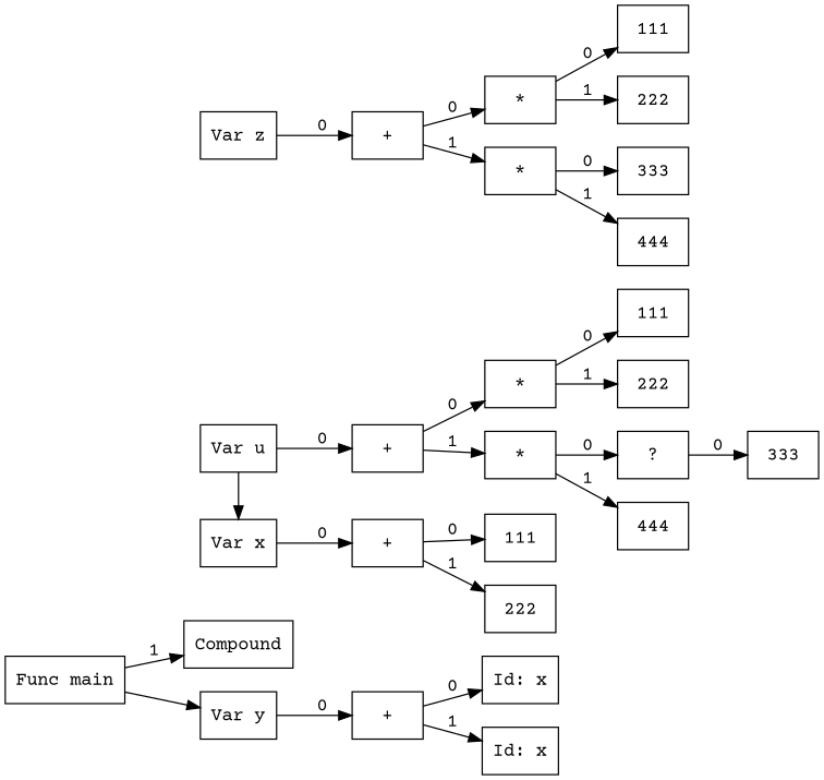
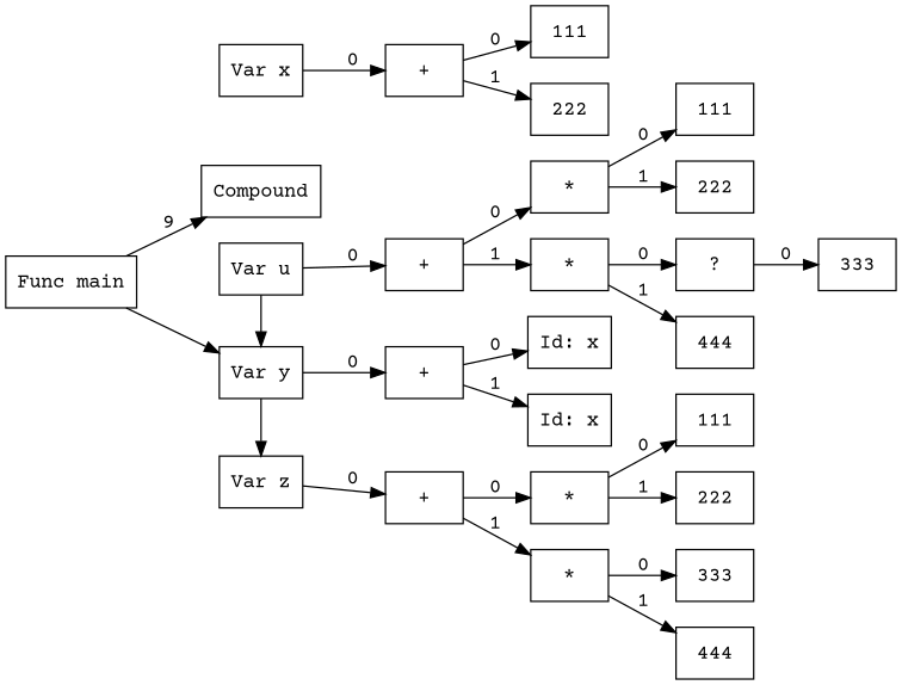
  digraph {
    fontname="Courier Prime"
    rankdir=LR
    node [fontname="Courier Prime" shape=box]
    edge [fontname="Courier Prime"]
    n1 [label="Func main"]
    n2 [label=Compound]
    n3 [label="Var u"]
    n4 [label="+"]
    n5 [label="*"]
    n6 [label="*"]
    n7 [label=111]
    n8 [label=222]
    n9 [label="Var y"]
    n10 [label="+"]
    n11 [label="?"]
    n12 [label=444]
    n13 [label=333]
    n14 [label="Var x"]
    n15 [label="Var z"]
    n16 [label="+"]
    n17 [label=111]
    n18 [label=222]
    n19 [label="Id: x"]
    n20 [label="Id: x"]
    n21 [label="+"]
    n22 [label="*"]
    n23 [label="*"]
    n24 [label=111]
    n25 [label=222]
    n26 [label=333]
    n27 [label=444]
    subgraph sub_1 {
      n1
      n2
    }
    subgraph sub_2 {
      ordering=out
      rank=same
      n2
    }
    subgraph sub_3 {
      ordering=out
      rank=same
      n3
    }
    subgraph sub_4 {
      n2
      n3
    }
    subgraph sub_5 {
      ordering=out
      rank=same
      n4
    }
    subgraph sub_6 {
      n3
      n4
    }
    subgraph sub_7 {
      ordering=out
      rank=same
      n5
      n6
    }
    subgraph sub_8 {
      n4
      n5
      n6
    }
    subgraph sub_9 {
      ordering=out
      rank=same
      n7
      n8
    }
    subgraph sub_10 {
      n5
      n7
      n8
    }
    subgraph sub_11 {
      n9
      n10
    }
    subgraph sub_12 {
      ordering=out
      rank=same
      n11
      n12
    }
    subgraph sub_13 {
      n6
      n11
      n12
    }
    subgraph sub_14 {
      ordering=out
      rank=same
      n13
    }
    subgraph sub_15 {
      n11
      n13
    }
    subgraph sub_16 {
      rank=same
      n3
      n9
      n14
      n15
    }
    subgraph sub_17 {
      n3
      n9
      n14
      n15
    }
    subgraph sub_18 {
      ordering=out
      rank=same
      n16
    }
    subgraph sub_19 {
      n14
      n16
    }
    subgraph sub_20 {
      ordering=out
      rank=same
      n17
      n18
    }
    subgraph sub_21 {
      n16
      n17
      n18
    }
    subgraph sub_22 {
      ordering=out
      rank=same
      n10
    }
    subgraph sub_23 {
      ordering=out
      rank=same
      n19
      n20
    }
    subgraph sub_24 {
      n10
      n19
      n20
    }
    subgraph sub_25 {
      ordering=out
      rank=same
      n21
    }
    subgraph sub_26 {
      n15
      n21
    }
    subgraph sub_27 {
      ordering=out
      rank=same
      n22
      n23
    }
    subgraph sub_28 {
      n21
      n22
      n23
    }
    subgraph sub_29 {
      ordering=out
      rank=same
      n24
      n25
    }
    subgraph sub_30 {
      n22
      n24
      n25
    }
    subgraph sub_31 {
      ordering=out
      rank=same
      n26
      n27
    }
    subgraph sub_32 {
      n23
      n26
      n27
    }
-   n1 -> n2 [label=1]
+   n1 -> n2 [label=9]
    n1 -> n9
    n3 -> n4 [label=0]
-   n3 -> n14
+   n3 -> n9
    n4 -> n5 [label=0]
    n4 -> n6 [label=1]
    n5 -> n7 [label=0]
    n5 -> n8 [label=1]
    n6 -> n11 [label=0]
    n6 -> n12 [label=1]
    n9 -> n10 [label=0]
+   n9 -> n15
    n10 -> n19 [label=0]
    n10 -> n20 [label=1]
    n11 -> n13 [label=0]
    n14 -> n16 [label=0]
    n15 -> n21 [label=0]
    n16 -> n17 [label=0]
    n16 -> n18 [label=1]
    n21 -> n22 [label=0]
    n21 -> n23 [label=1]
    n22 -> n24 [label=0]
    n22 -> n25 [label=1]
    n23 -> n26 [label=0]
    n23 -> n27 [label=1]
  }
